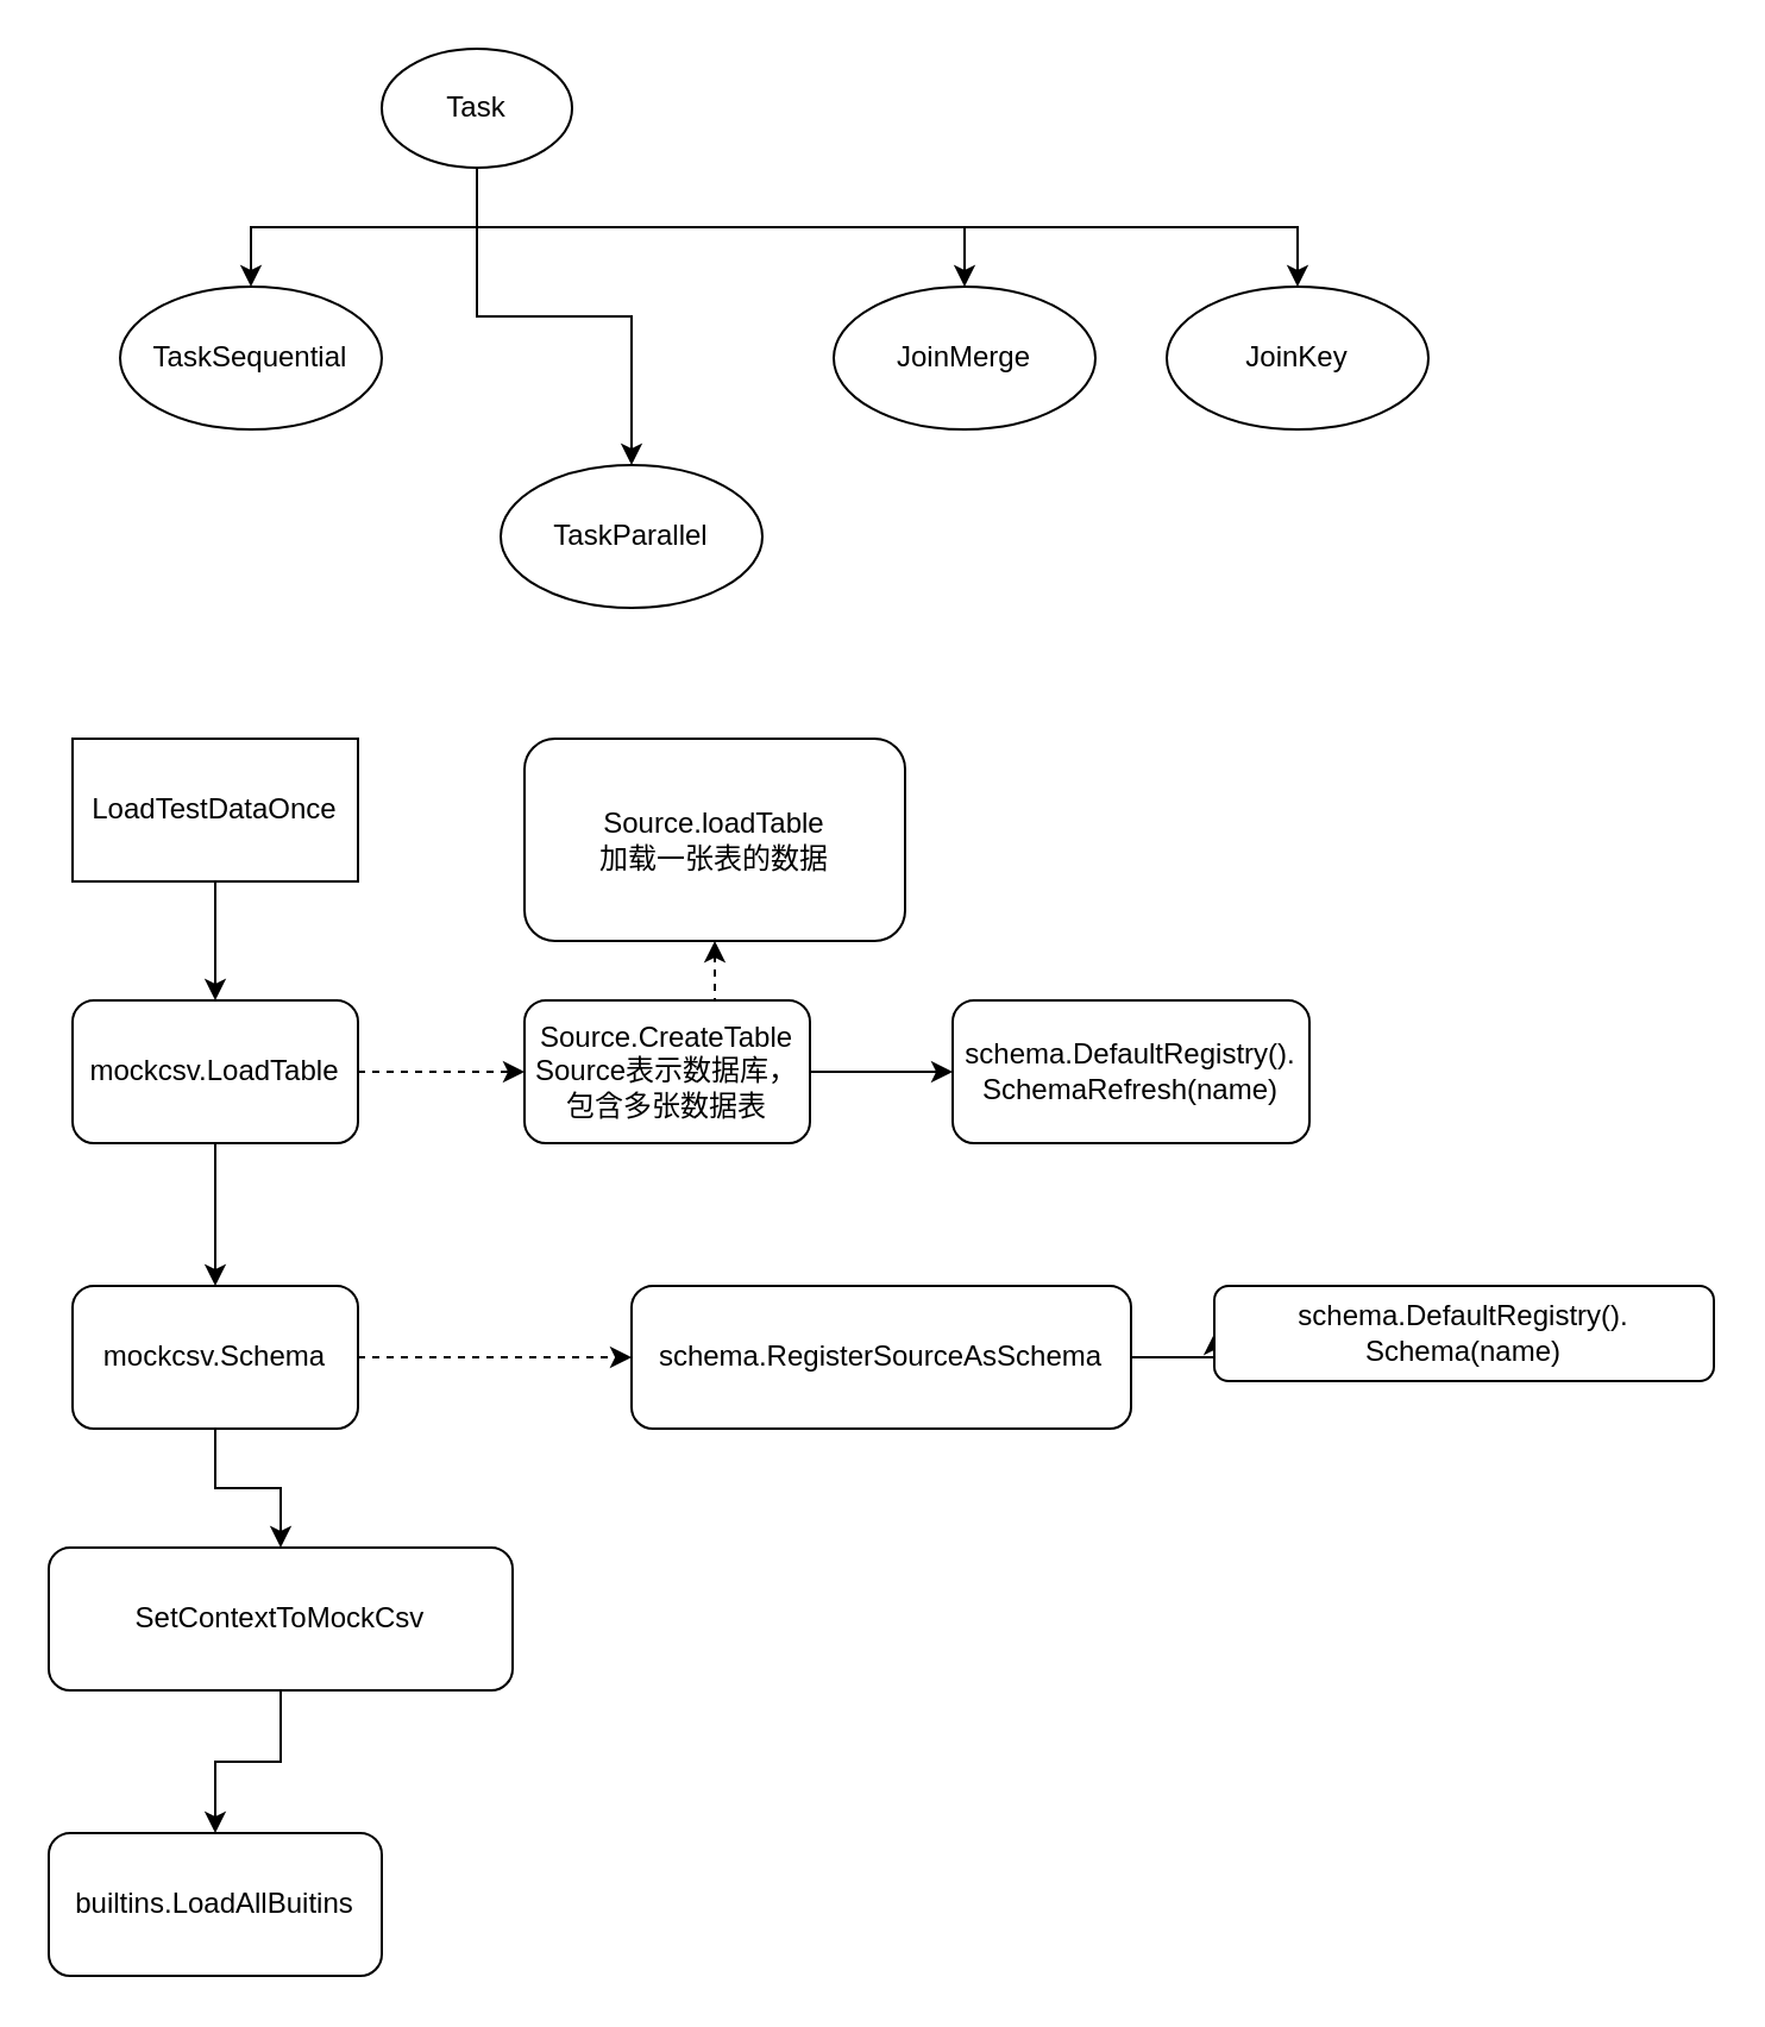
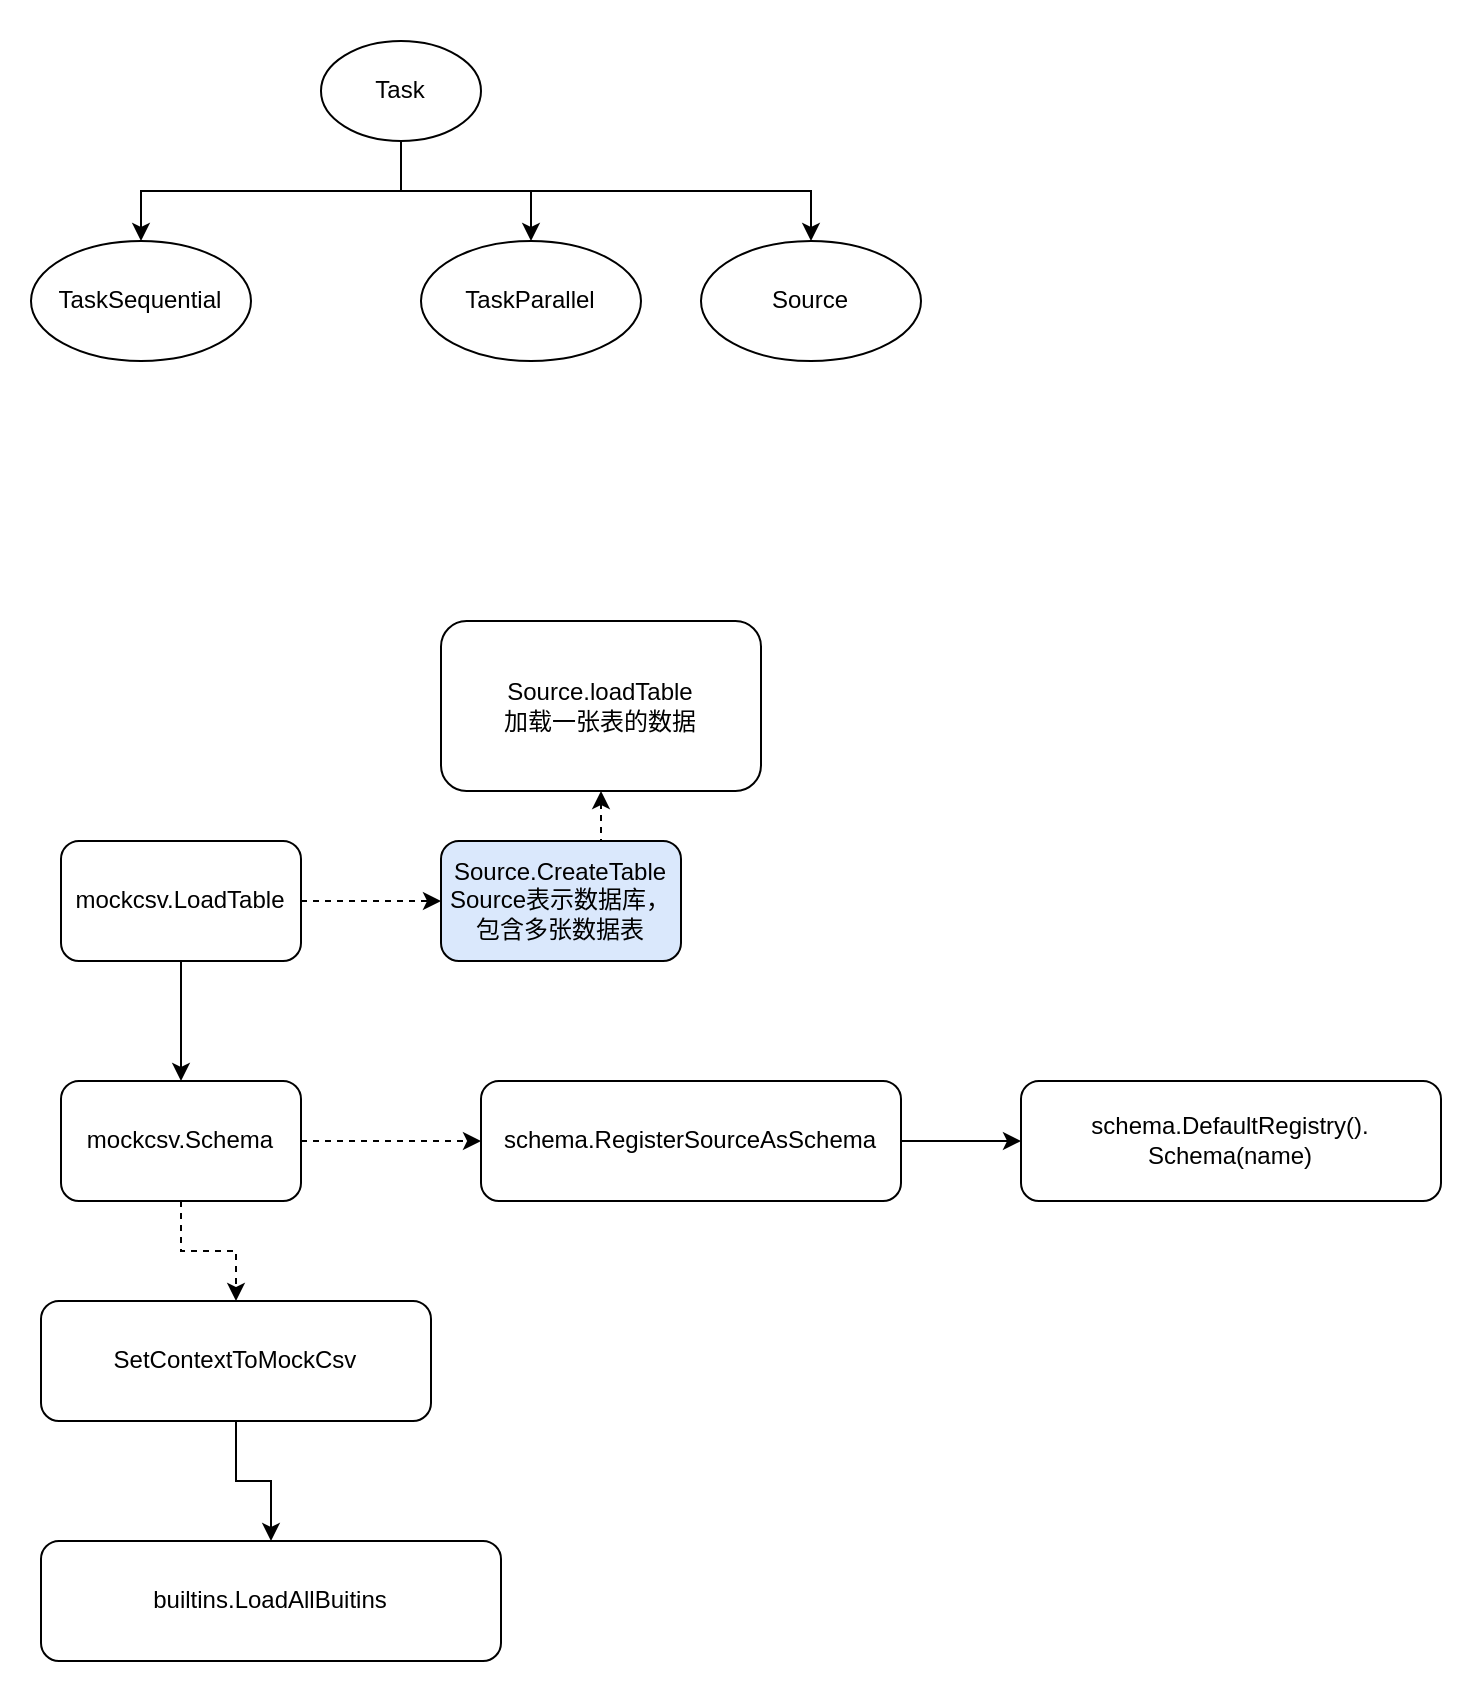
  <mxCell id="0" />
  <mxCell id="1" parent="0" />
  <mxCell id="2" style="edgeStyle=orthogonalEdgeStyle;rounded=0;orthogonalLoop=1;jettySize=auto;html=1;exitX=0.5;exitY=1;exitDx=0;exitDy=0;entryX=0.5;entryY=0;entryDx=0;entryDy=0;" edge="1" parent="1" source="6" target="7"><mxGeometry relative="1" as="geometry" /></mxCell>
  <mxCell id="3" style="edgeStyle=orthogonalEdgeStyle;rounded=0;orthogonalLoop=1;jettySize=auto;html=1;exitX=0.5;exitY=1;exitDx=0;exitDy=0;" edge="1" parent="1" source="6" target="8"><mxGeometry relative="1" as="geometry" /></mxCell>
  <mxCell id="4" style="edgeStyle=orthogonalEdgeStyle;rounded=0;orthogonalLoop=1;jettySize=auto;html=1;exitX=0.5;exitY=1;exitDx=0;exitDy=0;entryX=0.5;entryY=0;entryDx=0;entryDy=0;" edge="1" parent="1" source="6" target="9"><mxGeometry relative="1" as="geometry" /></mxCell>
- <mxCell id="5" style="edgeStyle=orthogonalEdgeStyle;rounded=0;orthogonalLoop=1;jettySize=auto;html=1;exitX=0.5;exitY=1;exitDx=0;exitDy=0;entryX=0.5;entryY=0;entryDx=0;entryDy=0;" edge="1" parent="1" source="6" target="10"><mxGeometry relative="1" as="geometry" /></mxCell>
  <mxCell id="6" value="Task" style="ellipse;whiteSpace=wrap;html=1;" vertex="1" parent="1"><mxGeometry x="160" y="20" width="80" height="50" as="geometry" /></mxCell>
- <mxCell id="7" value="TaskSequential" style="ellipse;whiteSpace=wrap;html=1;" vertex="1" parent="1"><mxGeometry x="50" y="120" width="110" height="60" as="geometry" /></mxCell>
- <mxCell id="8" value="TaskParallel" style="ellipse;whiteSpace=wrap;html=1;" vertex="1" parent="1"><mxGeometry x="210" y="195" width="110" height="60" as="geometry" /></mxCell>
- <mxCell id="9" value="JoinMerge" style="ellipse;whiteSpace=wrap;html=1;" vertex="1" parent="1"><mxGeometry x="350" y="120" width="110" height="60" as="geometry" /></mxCell>
- <mxCell id="10" value="JoinKey" style="ellipse;whiteSpace=wrap;html=1;" vertex="1" parent="1"><mxGeometry x="490" y="120" width="110" height="60" as="geometry" /></mxCell>
- <mxCell id="11" style="edgeStyle=orthogonalEdgeStyle;rounded=0;orthogonalLoop=1;jettySize=auto;html=1;exitX=0.5;exitY=1;exitDx=0;exitDy=0;entryX=0.5;entryY=0;entryDx=0;entryDy=0;" edge="1" parent="1" source="12" target="15"><mxGeometry relative="1" as="geometry" /></mxCell>
- <mxCell id="12" value="LoadTestDataOnce" style="rounded=0;whiteSpace=wrap;html=1;" vertex="1" parent="1"><mxGeometry x="30" y="310" width="120" height="60" as="geometry" /></mxCell>
+ <mxCell id="7" value="TaskSequential" style="ellipse;whiteSpace=wrap;html=1;" vertex="1" parent="1"><mxGeometry x="15" y="120" width="110" height="60" as="geometry" /></mxCell>
+ <mxCell id="8" value="TaskParallel" style="ellipse;whiteSpace=wrap;html=1;" vertex="1" parent="1"><mxGeometry x="210" y="120" width="110" height="60" as="geometry" /></mxCell>
+ <mxCell id="9" value="Source" style="ellipse;whiteSpace=wrap;html=1;" vertex="1" parent="1"><mxGeometry x="350" y="120" width="110" height="60" as="geometry" /></mxCell>
  <mxCell id="13" style="edgeStyle=orthogonalEdgeStyle;rounded=0;orthogonalLoop=1;jettySize=auto;html=1;exitX=0.5;exitY=1;exitDx=0;exitDy=0;entryX=0.5;entryY=0;entryDx=0;entryDy=0;" edge="1" parent="1" source="15" target="18"><mxGeometry relative="1" as="geometry" /></mxCell>
  <mxCell id="14" style="edgeStyle=orthogonalEdgeStyle;rounded=0;orthogonalLoop=1;jettySize=auto;html=1;exitX=1;exitY=0.5;exitDx=0;exitDy=0;entryX=0;entryY=0.5;entryDx=0;entryDy=0;dashed=1;" edge="1" parent="1" source="15" target="27"><mxGeometry relative="1" as="geometry" /></mxCell>
  <mxCell id="15" value="mockcsv.LoadTable" style="rounded=1;whiteSpace=wrap;html=1;" vertex="1" parent="1"><mxGeometry x="30" y="420" width="120" height="60" as="geometry" /></mxCell>
- <mxCell id="16" style="edgeStyle=orthogonalEdgeStyle;rounded=0;orthogonalLoop=1;jettySize=auto;html=1;exitX=0.5;exitY=1;exitDx=0;exitDy=0;entryX=0.5;entryY=0;entryDx=0;entryDy=0;" edge="1" parent="1" source="18" target="20"><mxGeometry relative="1" as="geometry" /></mxCell>
+ <mxCell id="16" style="edgeStyle=orthogonalEdgeStyle;rounded=0;orthogonalLoop=1;jettySize=auto;html=1;exitX=0.5;exitY=1;exitDx=0;exitDy=0;entryX=0.5;entryY=0;entryDx=0;entryDy=0;dashed=1;" edge="1" parent="1" source="18" target="20"><mxGeometry relative="1" as="geometry" /></mxCell>
  <mxCell id="17" style="edgeStyle=orthogonalEdgeStyle;rounded=0;orthogonalLoop=1;jettySize=auto;html=1;exitX=1;exitY=0.5;exitDx=0;exitDy=0;entryX=0;entryY=0.5;entryDx=0;entryDy=0;dashed=1;" edge="1" parent="1" source="18" target="23"><mxGeometry relative="1" as="geometry" /></mxCell>
  <mxCell id="18" value="mockcsv.Schema" style="rounded=1;whiteSpace=wrap;html=1;" vertex="1" parent="1"><mxGeometry x="30" y="540" width="120" height="60" as="geometry" /></mxCell>
  <mxCell id="19" style="edgeStyle=orthogonalEdgeStyle;rounded=0;orthogonalLoop=1;jettySize=auto;html=1;exitX=0.5;exitY=1;exitDx=0;exitDy=0;" edge="1" parent="1" source="20" target="21"><mxGeometry relative="1" as="geometry" /></mxCell>
  <mxCell id="20" value="SetContextToMockCsv" style="rounded=1;whiteSpace=wrap;html=1;" vertex="1" parent="1"><mxGeometry x="20" y="650" width="195" height="60" as="geometry" /></mxCell>
- <mxCell id="21" value="builtins.LoadAllBuitins" style="rounded=1;whiteSpace=wrap;html=1;" vertex="1" parent="1"><mxGeometry x="20" y="770" width="140" height="60" as="geometry" /></mxCell>
+ <mxCell id="21" value="builtins.LoadAllBuitins" style="rounded=1;whiteSpace=wrap;html=1;" vertex="1" parent="1"><mxGeometry x="20" y="770" width="230" height="60" as="geometry" /></mxCell>
  <mxCell id="22" style="edgeStyle=orthogonalEdgeStyle;rounded=0;orthogonalLoop=1;jettySize=auto;html=1;exitX=1;exitY=0.5;exitDx=0;exitDy=0;entryX=0;entryY=0.5;entryDx=0;entryDy=0;" edge="1" parent="1" source="23" target="24"><mxGeometry relative="1" as="geometry" /></mxCell>
- <mxCell id="23" value="schema.RegisterSourceAsSchema" style="rounded=1;whiteSpace=wrap;html=1;" vertex="1" parent="1"><mxGeometry x="265" y="540" width="210" height="60" as="geometry" /></mxCell>
- <mxCell id="24" value="schema.DefaultRegistry().&lt;br&gt;Schema(name)" style="rounded=1;whiteSpace=wrap;html=1;" vertex="1" parent="1"><mxGeometry x="510" y="540" width="210" height="40" as="geometry" /></mxCell>
- <mxCell id="25" style="edgeStyle=orthogonalEdgeStyle;rounded=0;orthogonalLoop=1;jettySize=auto;html=1;exitX=1;exitY=0.5;exitDx=0;exitDy=0;entryX=0;entryY=0.5;entryDx=0;entryDy=0;" edge="1" parent="1" source="27" target="28"><mxGeometry relative="1" as="geometry" /></mxCell>
+ <mxCell id="23" value="schema.RegisterSourceAsSchema" style="rounded=1;whiteSpace=wrap;html=1;" vertex="1" parent="1"><mxGeometry x="240" y="540" width="210" height="60" as="geometry" /></mxCell>
+ <mxCell id="24" value="schema.DefaultRegistry().&lt;br&gt;Schema(name)" style="rounded=1;whiteSpace=wrap;html=1;" vertex="1" parent="1"><mxGeometry x="510" y="540" width="210" height="60" as="geometry" /></mxCell>
  <mxCell id="26" style="edgeStyle=orthogonalEdgeStyle;rounded=0;orthogonalLoop=1;jettySize=auto;html=1;exitX=0.5;exitY=0;exitDx=0;exitDy=0;entryX=0.5;entryY=1;entryDx=0;entryDy=0;dashed=1;" edge="1" parent="1" source="27" target="29"><mxGeometry relative="1" as="geometry" /></mxCell>
- <mxCell id="27" value="Source.CreateTable&lt;br&gt;Source表示数据库，包含多张数据表" style="rounded=1;whiteSpace=wrap;html=1;" vertex="1" parent="1"><mxGeometry x="220" y="420" width="120" height="60" as="geometry" /></mxCell>
- <mxCell id="28" value="schema.DefaultRegistry().&lt;br&gt;SchemaRefresh(name)" style="rounded=1;whiteSpace=wrap;html=1;" vertex="1" parent="1"><mxGeometry x="400" y="420" width="150" height="60" as="geometry" /></mxCell>
+ <mxCell id="27" value="Source.CreateTable&lt;br&gt;Source表示数据库，包含多张数据表" style="rounded=1;whiteSpace=wrap;html=1;fillColor=#dae8fc;" vertex="1" parent="1"><mxGeometry x="220" y="420" width="120" height="60" as="geometry" /></mxCell>
  <mxCell id="29" value="Source.loadTable&lt;br&gt;加载一张表的数据" style="rounded=1;whiteSpace=wrap;html=1;" vertex="1" parent="1"><mxGeometry x="220" y="310" width="160" height="85" as="geometry" /></mxCell>
